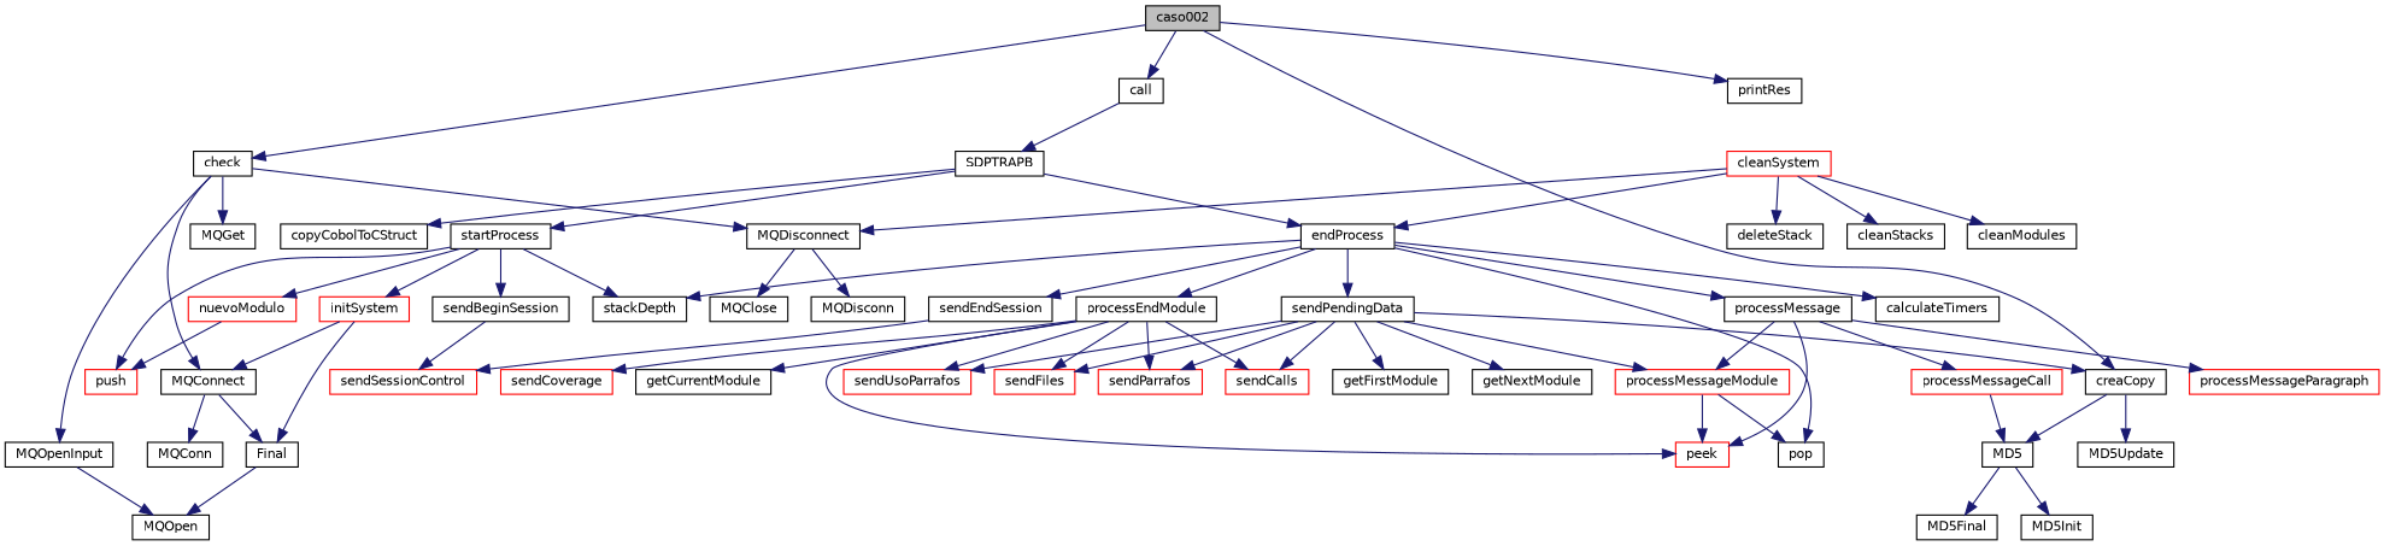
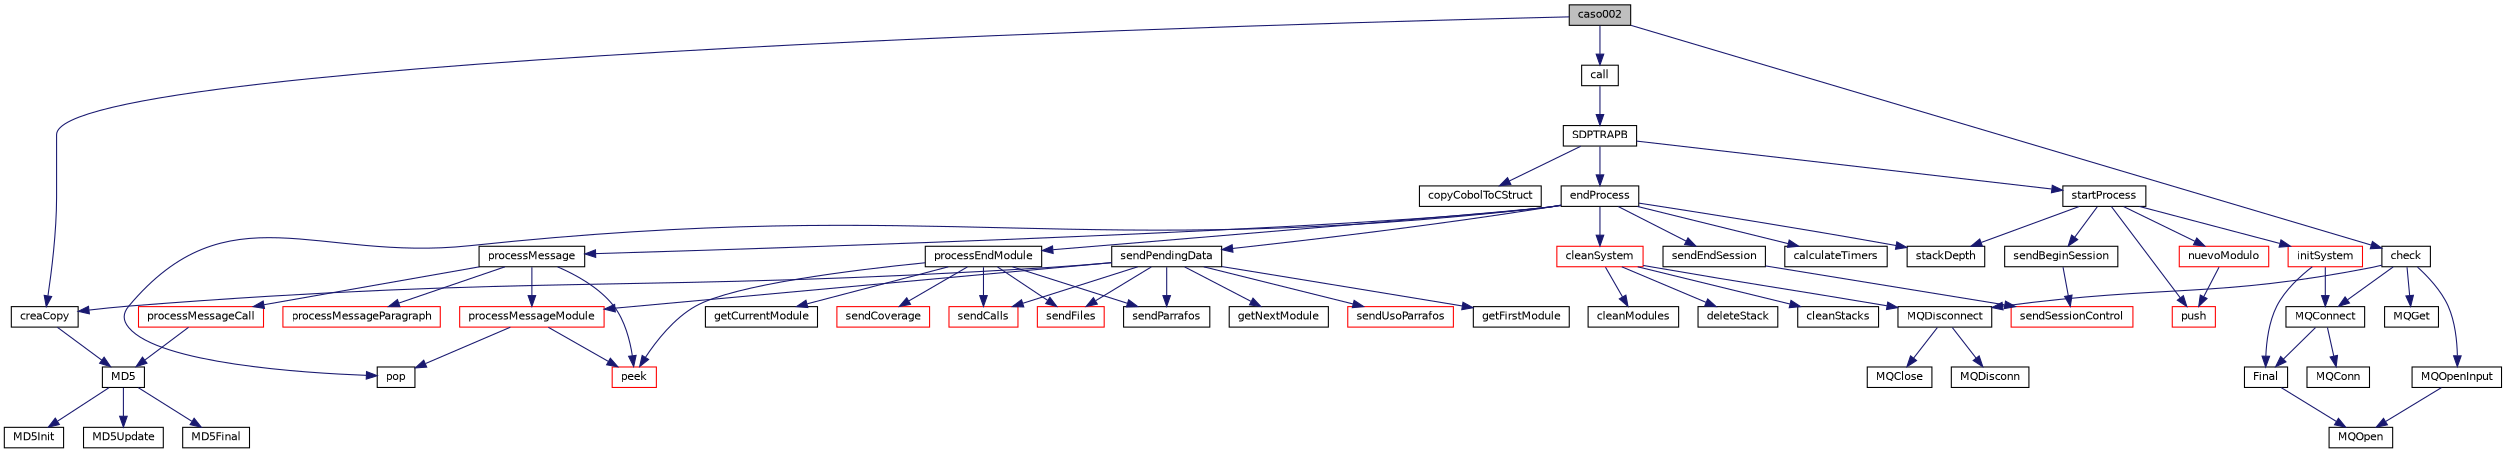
  digraph {
    rankdir=TB
    node [color=black fillcolor=white fontname=Helvetica fontsize=10 shape=record style=filled]
    edge [color=midnightblue fontname=Helvetica fontsize=10 labelfontname=Helvetica labelfontsize=10 style=solid]
    n1 [fillcolor=grey75 fontcolor=black height=0.2 label=caso002 width=0.4]
    n2 [height=0.2 label=creaCopy width=0.4]
    n3 [height=0.2 label=call width=0.4]
    n4 [height=0.2 label=check width=0.4]
-   n5 [height=0.2 label=printRes width=0.4]
    n6 [height=0.2 label=MD5 width=0.4]
    n7 [height=0.2 label=SDPTRAPB width=0.4]
    n8 [height=0.2 label=MQDisconnect width=0.4]
    n9 [height=0.2 label=MQConnect width=0.4]
    n10 [height=0.2 label=MQOpenInput width=0.4]
    n11 [height=0.2 label=MQGet width=0.4]
    n12 [height=0.2 label=MD5Init width=0.4]
    n13 [height=0.2 label=MD5Update width=0.4]
    n14 [height=0.2 label=MD5Final width=0.4]
    n15 [height=0.2 label=copyCobolToCStruct width=0.4]
    n16 [height=0.2 label=endProcess width=0.4]
    n17 [height=0.2 label=startProcess width=0.4]
    n18 [height=0.2 label=pop width=0.4]
    n19 [height=0.2 label=calculateTimers width=0.4]
    n20 [height=0.2 label=processMessage width=0.4]
    n21 [height=0.2 label=processEndModule width=0.4]
    n22 [height=0.2 label=stackDepth width=0.4]
    n23 [height=0.2 label=sendPendingData width=0.4]
    n24 [height=0.2 label=sendEndSession width=0.4]
    n25 [color=red height=0.2 label=cleanSystem width=0.4]
    n26 [color=red height=0.2 label=initSystem width=0.4]
    n27 [color=red height=0.2 label=nuevoModulo width=0.4]
    n28 [color=red height=0.2 label=push width=0.4]
    n29 [height=0.2 label=sendBeginSession width=0.4]
    n30 [color=red height=0.2 label=peek width=0.4]
    n31 [color=red height=0.2 label=processMessageCall width=0.4]
    n32 [color=red height=0.2 label=processMessageParagraph width=0.4]
    n33 [color=red height=0.2 label=processMessageModule width=0.4]
-   n34 [color=red height=0.2 label=sendParrafos width=0.4]
+   n34 [height=0.2 label=sendParrafos width=0.4]
    n35 [height=0.2 label=getCurrentModule width=0.4]
    n36 [color=red height=0.2 label=sendCalls width=0.4]
    n37 [color=red height=0.2 label=sendCoverage width=0.4]
    n38 [color=red height=0.2 label=sendUsoParrafos width=0.4]
    n39 [color=red height=0.2 label=sendFiles width=0.4]
    n40 [height=0.2 label=getFirstModule width=0.4]
    n41 [height=0.2 label=getNextModule width=0.4]
    n42 [color=red height=0.2 label=sendSessionControl width=0.4]
    n43 [height=0.2 label=deleteStack width=0.4]
    n44 [height=0.2 label=cleanStacks width=0.4]
    n45 [height=0.2 label=cleanModules width=0.4]
    n46 [height=0.2 label=MQClose width=0.4]
    n47 [height=0.2 label=MQDisconn width=0.4]
    n48 [height=0.2 label=Final width=0.4]
    n49 [height=0.2 label=MQConn width=0.4]
    n50 [height=0.2 label=MQOpen width=0.4]
    n1 -> n2
    n1 -> n3
    n1 -> n4
-   n1 -> n5
    n2 -> n6
    n3 -> n7
    n4 -> n8
    n4 -> n9
    n4 -> n10
    n4 -> n11
    n6 -> n12
-   n2 -> n13
+   n6 -> n13
    n6 -> n14
    n7 -> n15
    n7 -> n16
    n7 -> n17
    n8 -> n46
    n8 -> n47
    n9 -> n48
    n9 -> n49
    n10 -> n50
    n16 -> n18
    n16 -> n19
    n16 -> n20
    n16 -> n21
    n16 -> n22
    n16 -> n23
    n16 -> n24
-   n25 -> n16
+   n16 -> n25
    n17 -> n22
    n17 -> n26
    n17 -> n27
    n17 -> n28
    n17 -> n29
    n20 -> n30
    n20 -> n31
    n20 -> n32
    n20 -> n33
    n21 -> n30
    n21 -> n34
    n21 -> n35
    n21 -> n36
    n21 -> n37
-   n21 -> n38
    n21 -> n39
    n23 -> n2
    n23 -> n33
    n23 -> n34
    n23 -> n36
    n23 -> n38
    n23 -> n39
    n23 -> n40
    n23 -> n41
    n24 -> n42
    n25 -> n8
    n25 -> n43
    n25 -> n44
    n25 -> n45
    n26 -> n9
    n26 -> n48
    n27 -> n28
    n29 -> n42
    n31 -> n6
    n33 -> n18
    n33 -> n30
    n48 -> n50
  }
